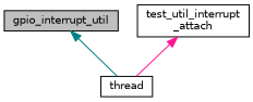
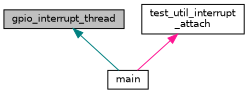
  digraph {
    rankdir=TB
    node [color=black fillcolor=white fontname=Helvetica fontsize=10 shape=record style=filled]
    edge [dir=back fontname=Helvetica fontsize=10 labelfontname=Helvetica labelfontsize=10 style=solid]
-   n1 [fillcolor=grey75 fontcolor=black height=0.2 label=gpio_interrupt_util width=0.4]
-   n2 [height=0.2 label=thread width=0.4]
+   n1 [fillcolor=grey75 fontcolor=black height=0.2 label=gpio_interrupt_thread width=0.4]
+   n2 [height=0.2 label=main width=0.4]
    n3 [height=0.2 label="test_util_interrupt\l_attach" width=0.4]
    n1 -> n2 [color=teal]
    n3 -> n2 [color=deeppink]
  }
